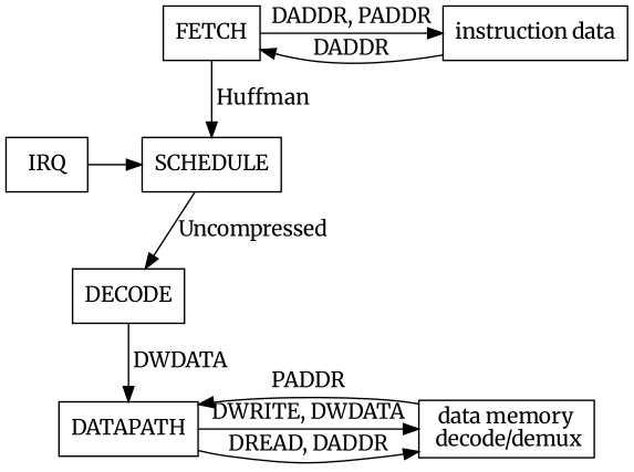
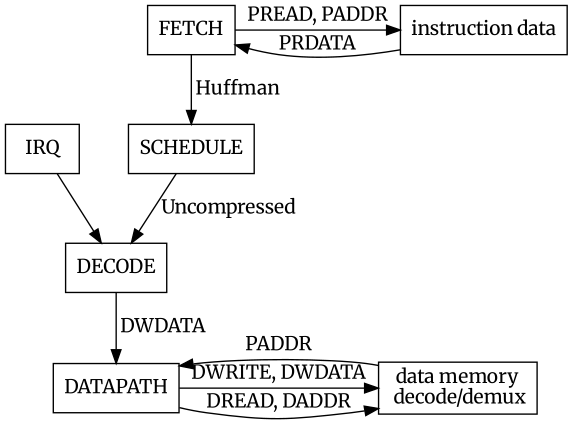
  digraph {
    fontname=Merriweather
    node [fontname=Merriweather shape=box]
    edge [fontname=Merriweather]
    FETCH
    n2 [label="instruction data"]
    SCHEDULE
    IRQ
    DATAPATH
    "data memory\n decode/demux"
    DECODE
    subgraph sub_1 {
      rank=same
      FETCH
      n2
    }
    subgraph sub_2 {
      rank=same
      SCHEDULE
      IRQ
    }
    subgraph sub_3 {
      rank=same
      DATAPATH
      "data memory\n decode/demux"
    }
-   FETCH -> n2 [label="DADDR, PADDR"]
+   FETCH -> n2 [label="PREAD, PADDR"]
    FETCH -> SCHEDULE [label=" Huffman"]
-   n2 -> FETCH [label=DADDR]
+   n2 -> FETCH [label=PRDATA]
    SCHEDULE -> DECODE [label=" Uncompressed"]
-   IRQ -> SCHEDULE
+   IRQ -> DECODE
    DATAPATH -> "data memory\n decode/demux" [label="DREAD, DADDR"]
    DATAPATH -> "data memory\n decode/demux" [label="DWRITE, DWDATA"]
    "data memory\n decode/demux" -> DATAPATH [label=PADDR]
    DECODE -> DATAPATH [label=" DWDATA"]
  }
